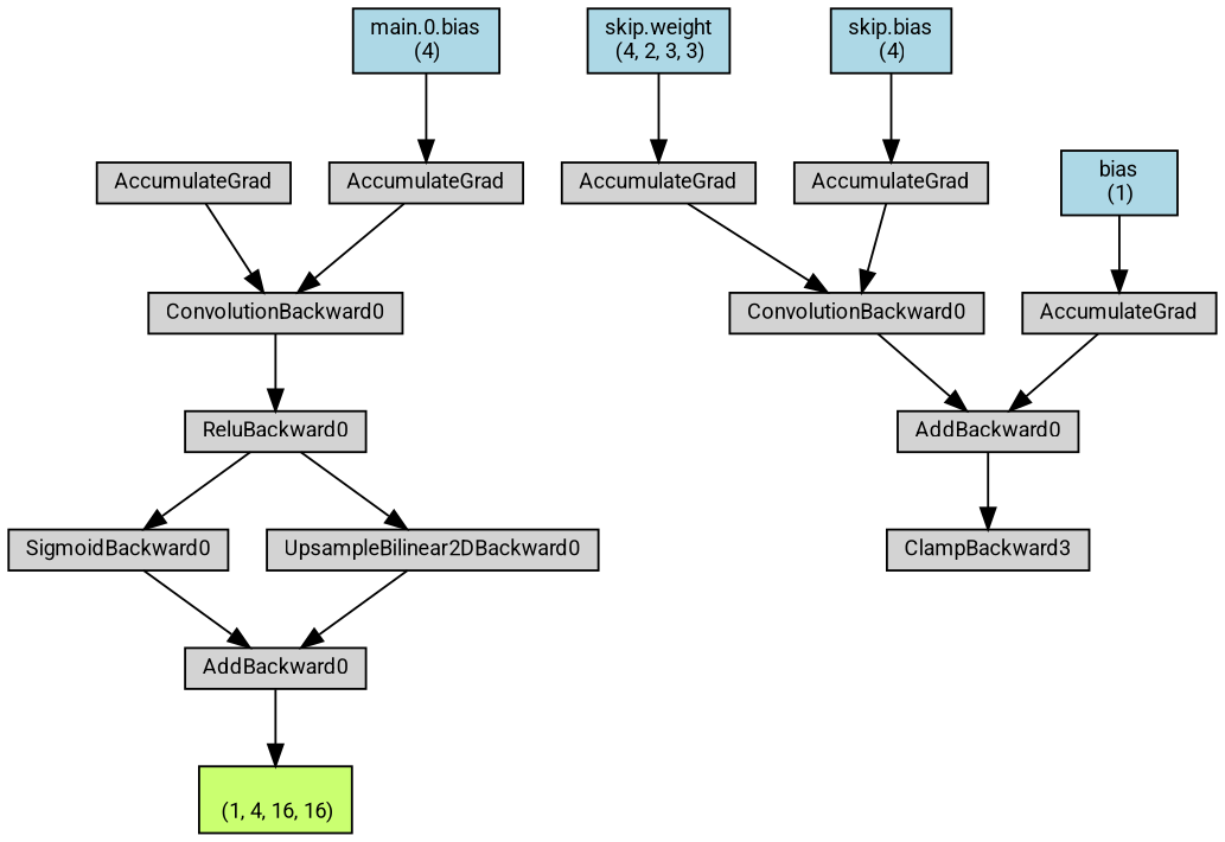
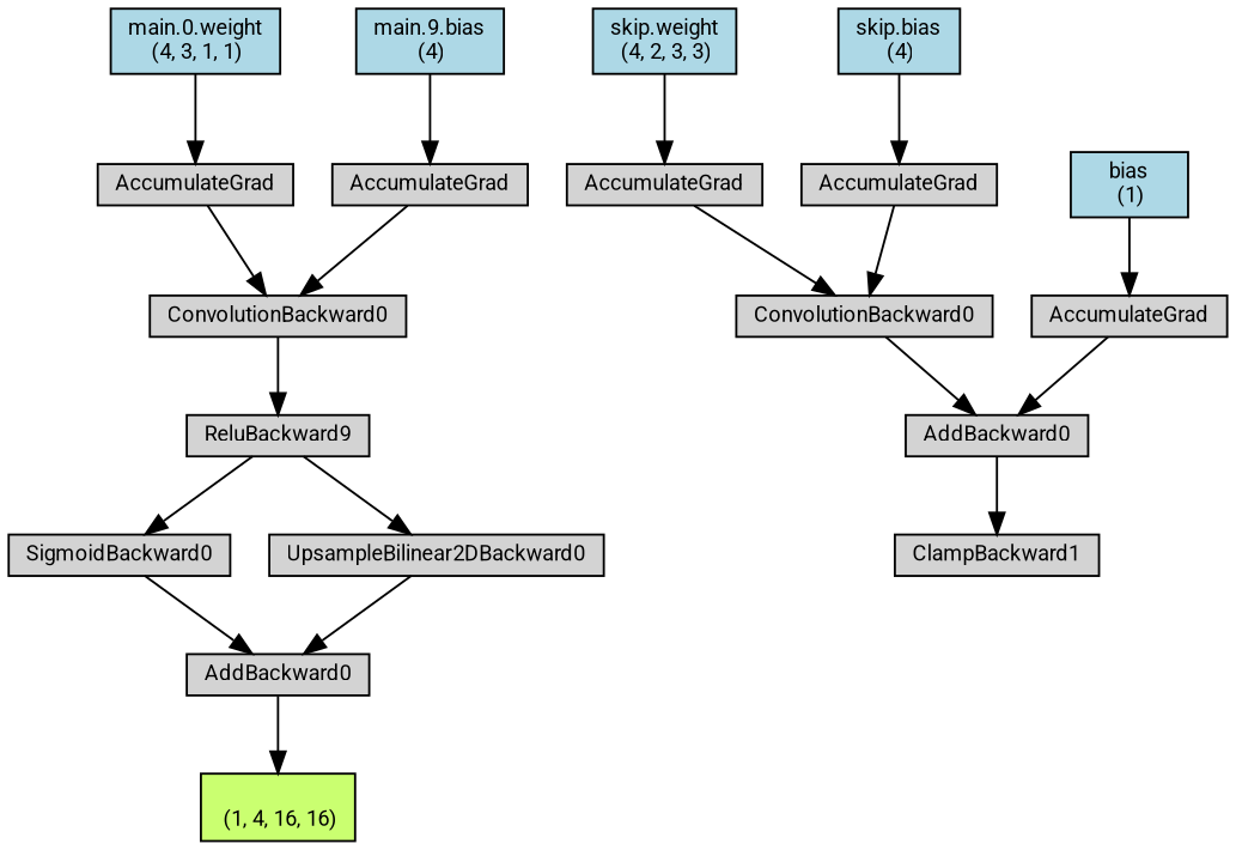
  digraph {
    fontname=Roboto
    node [align=left fontname=Roboto fontsize=10 ranksep=0.1 shape=box style=filled]
    edge [fontname=Roboto]
    n1 [fillcolor=darkolivegreen1 height=0.2 label="\n (1, 4, 16, 16)"]
    n2 [height=0.2 label=AddBackward0]
    n3 [height=0.2 label=SigmoidBackward0]
-   n4 [height=0.2 label=ReluBackward0]
+   n4 [height=0.2 label=ReluBackward9]
    n5 [height=0.2 label=UpsampleBilinear2DBackward0]
    n6 [height=0.2 label=ConvolutionBackward0]
    n7 [height=0.2 label=AccumulateGrad]
+   n8 [fillcolor=lightblue height=0.2 label="main.0.weight\n (4, 3, 1, 1)"]
    n9 [height=0.2 label=AccumulateGrad]
-   n10 [fillcolor=lightblue height=0.2 label="main.0.bias\n (4)"]
-   n11 [height=0.2 label=ClampBackward3]
+   n10 [fillcolor=lightblue height=0.2 label="main.9.bias\n (4)"]
+   n11 [height=0.2 label=ClampBackward1]
    n12 [height=0.2 label=AddBackward0]
    n13 [height=0.2 label=ConvolutionBackward0]
    n14 [height=0.2 label=AccumulateGrad]
    n15 [fillcolor=lightblue height=0.2 label="skip.weight\n (4, 2, 3, 3)"]
    n16 [height=0.2 label=AccumulateGrad]
    n17 [fillcolor=lightblue height=0.2 label="skip.bias\n (4)"]
    n18 [height=0.2 label=AccumulateGrad]
    n19 [fillcolor=lightblue height=0.2 label="bias\n (1)"]
    n2 -> n1
    n3 -> n2
    n4 -> n3
    n4 -> n5
    n5 -> n2
    n6 -> n4
    n7 -> n6
+   n8 -> n7
    n9 -> n6
    n10 -> n9
    n12 -> n11
    n13 -> n12
    n14 -> n13
    n15 -> n14
    n16 -> n13
    n17 -> n16
    n18 -> n12
    n19 -> n18
  }
